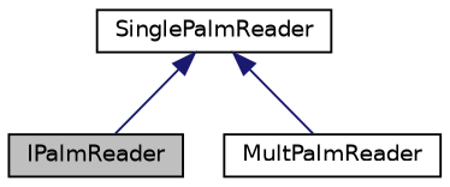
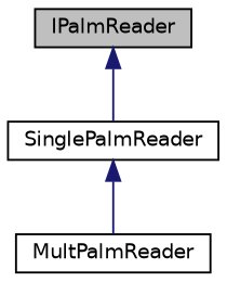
  digraph {
    node [color=black fillcolor=white fontname=Helvetica fontsize=10 shape=record style=filled]
    edge [color=midnightblue dir=back fontname=Helvetica fontsize=10 labelfontname=Helvetica labelfontsize=10 style=solid]
    n1 [fillcolor=grey75 fontcolor=black height=0.2 label=IPalmReader width=0.4]
    n2 [height=0.2 label=SinglePalmReader width=0.4]
    n3 [height=0.2 label=MultPalmReader width=0.4]
-   n2 -> n1
+   n1 -> n2
    n2 -> n3
  }
